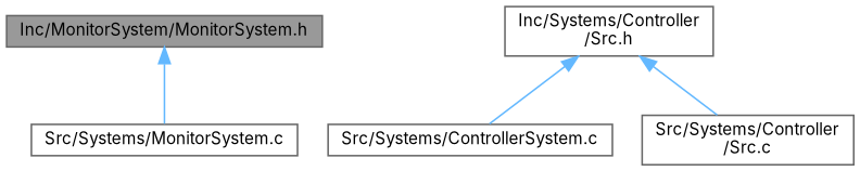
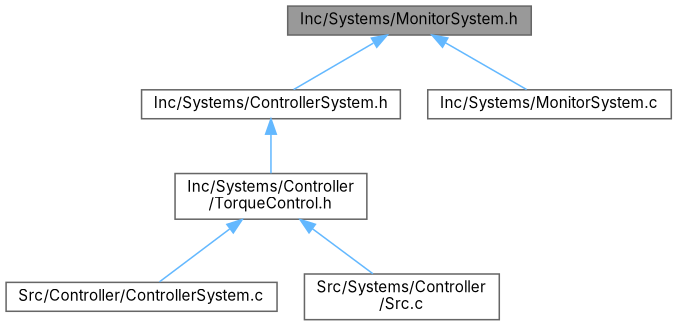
  digraph {
    fontname=Inter
    node [color=grey40 fillcolor=white fontname=Inter fontsize=10 shape=box style=filled]
    edge [color=steelblue1 dir=back fontname=Inter fontsize=10 labelfontname=Helvetica labelfontsize=10 style=solid]
-   n1 [color=gray40 fillcolor=grey60 fontcolor=black height=0.2 label="Inc/MonitorSystem/MonitorSystem.h" width=0.4]
-   n3 [height=0.2 label="Src/Systems/MonitorSystem.c" width=0.4]
-   n4 [height=0.2 label="Inc/Systems/Controller\l/Src.h" width=0.4]
-   n5 [height=0.2 label="Src/Systems/ControllerSystem.c" width=0.4]
+   n1 [color=gray40 fillcolor=grey60 fontcolor=black height=0.2 label="Inc/Systems/MonitorSystem.h" width=0.4]
+   n2 [height=0.2 label="Inc/Systems/ControllerSystem.h" width=0.4]
+   n3 [height=0.2 label="Inc/Systems/MonitorSystem.c" width=0.4]
+   n4 [height=0.2 label="Inc/Systems/Controller\l/TorqueControl.h" width=0.4]
+   n5 [height=0.2 label="Src/Controller/ControllerSystem.c" width=0.4]
    n6 [height=0.2 label="Src/Systems/Controller\l/Src.c" width=0.4]
+   n1 -> n2
    n1 -> n3
+   n2 -> n4
    n4 -> n5
    n4 -> n6
  }
